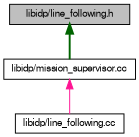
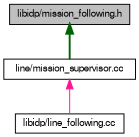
  digraph {
    node [color=black fillcolor=white fontname=FreeSans fontsize=10 shape=record style=filled]
    edge [dir=back fontname=FreeSans fontsize=10 labelfontname=FreeSans labelfontsize=10]
-   n1 [fillcolor=grey75 fontcolor=black height=0.2 label="libidp/line_following.h" width=0.4]
-   n2 [height=0.2 label="libidp/mission_supervisor.cc" width=0.4]
+   n1 [fillcolor=grey75 fontcolor=black height=0.2 label="libidp/mission_following.h" width=0.4]
+   n2 [height=0.2 label="line/mission_supervisor.cc" width=0.4]
    n3 [height=0.2 label="libidp/line_following.cc" width=0.4]
    n1 -> n2 [color=darkgreen style=bold]
    n2 -> n3 [color=deeppink style=solid]
  }
